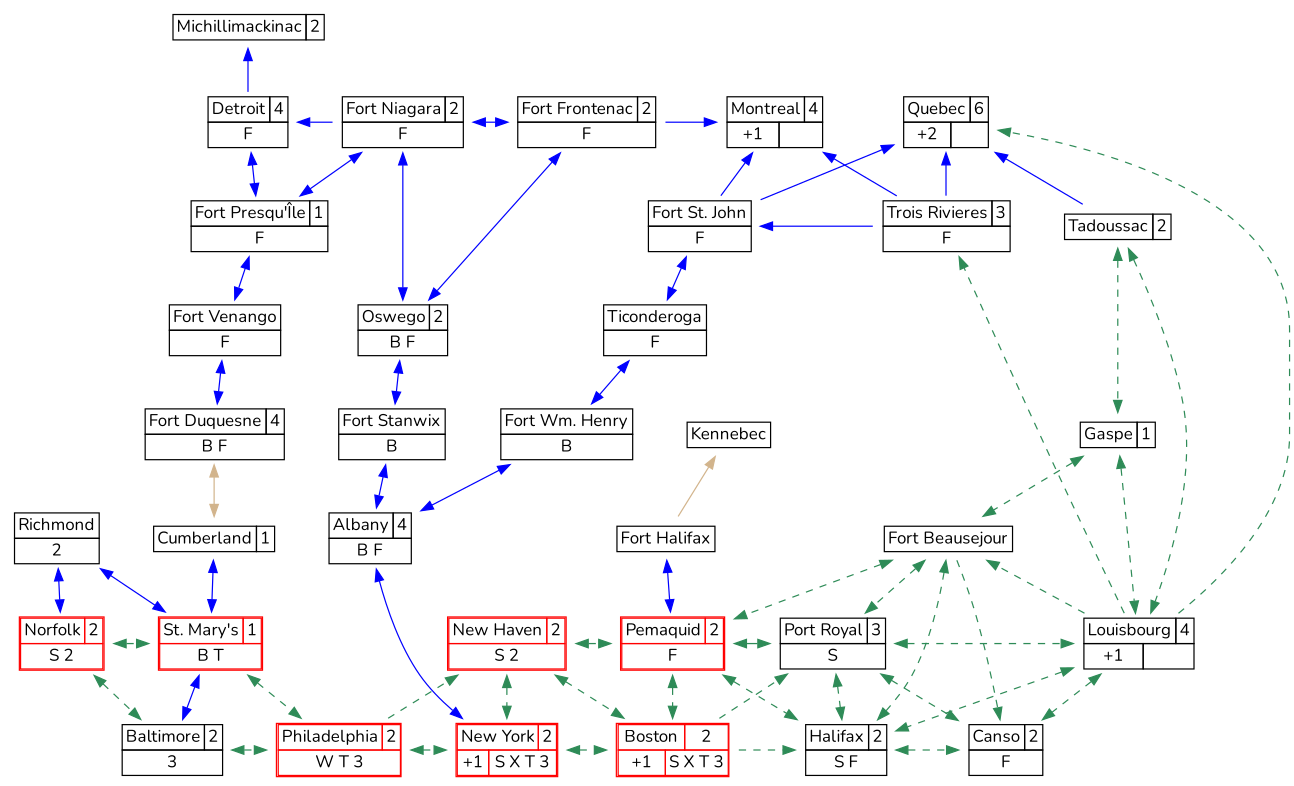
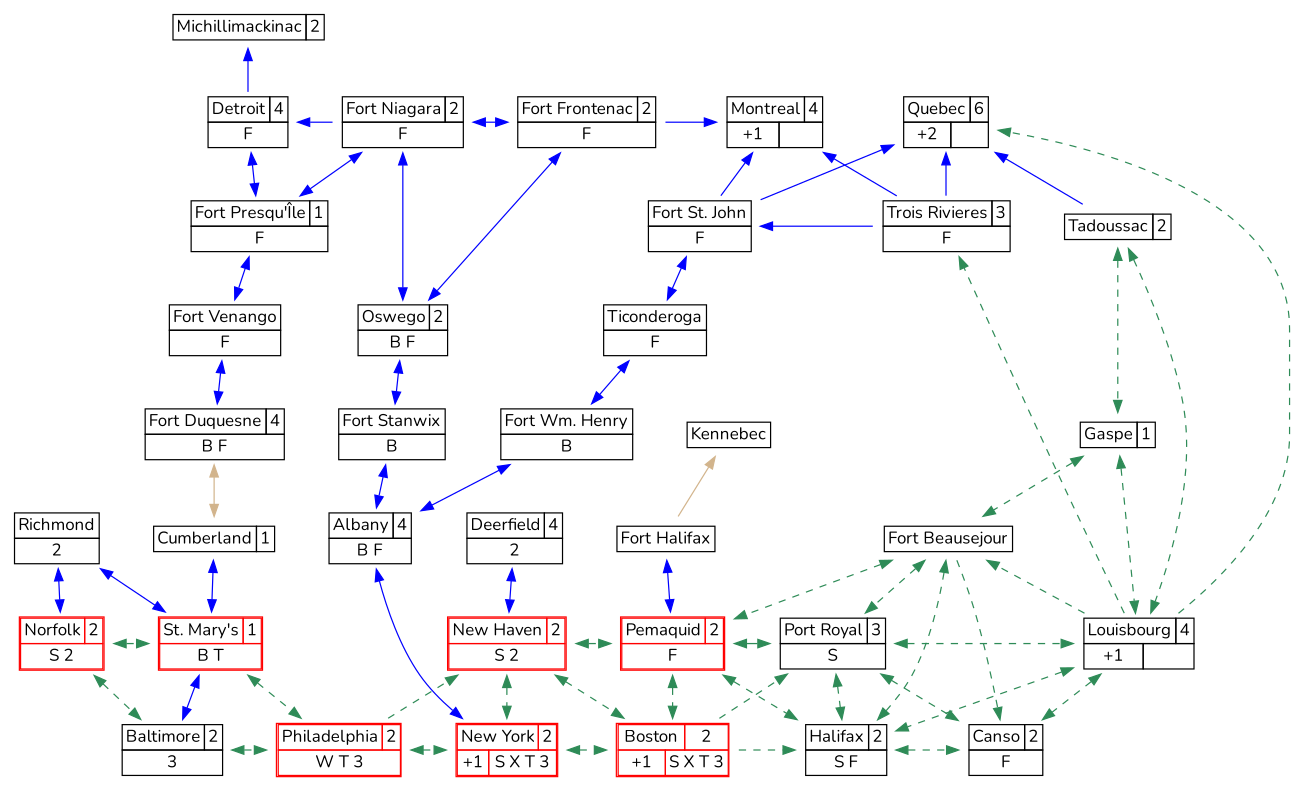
  digraph {
    fontname=Nunito
    nodesep=0.4
    splines=true
    node [fontname=Nunito shape=plaintext]
    edge [color=seagreen dir=both fontname=Nunito style=dashed]
    n1 [label=<<TABLE BORDER="0" CELLBORDER="1" CELLSPACING="0" COLOR="black">                      <TR><TD>Michillimackinac</TD><TD>2</TD></TR>                     </TABLE>>]
    n2 [label=<<TABLE BORDER="0" CELLBORDER="1" CELLSPACING="0" COLOR="black">                      <TR><TD>Detroit</TD><TD>4</TD></TR>                      <TR><TD colspan="2">F</TD></TR>                     </TABLE>>]
    n3 [label=<<TABLE BORDER="0" CELLBORDER="1" CELLSPACING="0" COLOR="black">                      <TR><TD>Fort Niagara</TD><TD>2</TD></TR>                      <TR><TD colspan="2">F</TD></TR>                     </TABLE>>]
    n4 [label=<<TABLE BORDER="0" CELLBORDER="1" CELLSPACING="0" COLOR="black">                      <TR><TD>Fort Frontenac</TD><TD>2</TD></TR>                      <TR><TD colspan="2">F</TD></TR>                     </TABLE>>]
    n5 [label=<<TABLE BORDER="0" CELLBORDER="1" CELLSPACING="0" COLOR="black">                      <TR><TD colspan="2">Montreal</TD><TD>4</TD></TR>                      <TR><TD>+1</TD><TD colspan="2"></TD></TR>                     </TABLE>>]
    n6 [label=<<TABLE BORDER="0" CELLBORDER="1" CELLSPACING="0" COLOR="black">                      <TR><TD colspan="2">Quebec</TD><TD>6</TD></TR>                      <TR><TD>+2</TD><TD colspan="2"></TD></TR>                     </TABLE>>]
    n7 [label=<<TABLE BORDER="0" CELLBORDER="1" CELLSPACING="0" COLOR="black">                      <TR><TD>Fort Presqu'Île</TD><TD>1</TD></TR>                      <TR><TD colspan="2">F</TD></TR>                     </TABLE>>]
    n8 [label=<<TABLE BORDER="0" CELLBORDER="1" CELLSPACING="0" COLOR="black">                      <TR><TD>Fort St. John</TD></TR>                      <TR><TD>F</TD></TR>                     </TABLE>>]
    n9 [label=<<TABLE BORDER="0" CELLBORDER="1" CELLSPACING="0" COLOR="black">                      <TR><TD>Trois Rivieres</TD><TD>3</TD></TR>                      <TR><TD colspan="2">F</TD></TR>                     </TABLE>>]
    n10 [label=<<TABLE BORDER="0" CELLBORDER="1" CELLSPACING="0" COLOR="black">                      <TR><TD>Tadoussac</TD><TD>2</TD></TR>                     </TABLE>>]
    n11 [label=<<TABLE BORDER="0" CELLBORDER="1" CELLSPACING="0" COLOR="black">                      <TR><TD>Fort Venango</TD></TR>                      <TR><TD>F</TD></TR>                     </TABLE>>]
    n12 [label=<<TABLE BORDER="0" CELLBORDER="1" CELLSPACING="0" COLOR="black">                      <TR><TD>Oswego</TD><TD>2</TD></TR>                      <TR><TD colspan="2">B F</TD></TR>                     </TABLE>>]
    n13 [label=<<TABLE BORDER="0" CELLBORDER="1" CELLSPACING="0" COLOR="black">                      <TR><TD>Ticonderoga</TD></TR>                      <TR><TD>F</TD></TR>                     </TABLE>>]
    n14 [label=<<TABLE BORDER="0" CELLBORDER="1" CELLSPACING="0" COLOR="black">                      <TR><TD>Fort Duquesne</TD><TD>4</TD></TR>                      <TR><TD colspan="2">B F</TD></TR>                     </TABLE>>]
    n15 [label=<<TABLE BORDER="0" CELLBORDER="1" CELLSPACING="0" COLOR="black">                      <TR><TD>Fort Stanwix</TD></TR>                      <TR><TD>B</TD></TR>                     </TABLE>>]
    n16 [label=<<TABLE BORDER="0" CELLBORDER="1" CELLSPACING="0" COLOR="black">                      <TR><TD>Fort Wm. Henry</TD></TR>                      <TR><TD>B</TD></TR>                     </TABLE>>]
    n17 [label=<<TABLE BORDER="0" CELLBORDER="1" CELLSPACING="0" COLOR="black">                      <TR><TD>Kennebec</TD></TR>                     </TABLE>>]
    n18 [label=<<TABLE BORDER="0" CELLBORDER="1" CELLSPACING="0" COLOR="black">                      <TR><TD>Gaspe</TD><TD>1</TD></TR>                     </TABLE>>]
    n19 [label=<<TABLE BORDER="0" CELLBORDER="1" CELLSPACING="0" COLOR="black">                      <TR><TD>Richmond</TD></TR>                      <TR><TD>2</TD></TR>                     </TABLE>>]
    n20 [label=<<TABLE BORDER="0" CELLBORDER="1" CELLSPACING="0" COLOR="black">                      <TR><TD>Cumberland</TD><TD>1</TD></TR>                     </TABLE>>]
    n21 [label=<<TABLE BORDER="0" CELLBORDER="1" CELLSPACING="0" COLOR="black">                      <TR><TD>Albany</TD><TD>4</TD></TR>                      <TR><TD colspan="2">B F</TD></TR>                     </TABLE>>]
+   n22 [label=<<TABLE BORDER="0" CELLBORDER="1" CELLSPACING="0" COLOR="black">                      <TR><TD>Deerfield</TD><TD>4</TD></TR>                      <TR><TD colspan="2">2</TD></TR>                     </TABLE>>]
    n23 [label=<<TABLE BORDER="0" CELLBORDER="1" CELLSPACING="0" COLOR="black">                      <TR><TD>Fort Halifax</TD></TR>                     </TABLE>>]
    Dummy [style=invis]
    n25 [label=<<TABLE BORDER="0" CELLBORDER="1" CELLSPACING="0" COLOR="black">                      <TR><TD>Fort Beausejour</TD></TR>                     </TABLE>>]
    n26 [label=<<TABLE BORDER="1" CELLBORDER="1" CELLSPACING="0" COLOR="red">                      <TR><TD>Norfolk</TD><TD>2</TD></TR>                      <TR><TD colspan="2">S 2</TD></TR>                     </TABLE>>]
    n27 [label=<<TABLE BORDER="1" CELLBORDER="1" CELLSPACING="0" COLOR="red">                      <TR><TD>St. Mary's</TD><TD>1</TD></TR>                      <TR><TD colspan="2">B T</TD></TR>                     </TABLE>>]
    n28 [label=<<TABLE BORDER="1" CELLBORDER="1" CELLSPACING="0" COLOR="red">                      <TR><TD>New Haven</TD><TD>2</TD></TR>                      <TR><TD colspan="2">S 2</TD></TR>                     </TABLE>>]
    n29 [label=<<TABLE BORDER="1" CELLBORDER="1" CELLSPACING="0" COLOR="red">                      <TR><TD>Pemaquid</TD><TD>2</TD></TR>                      <TR><TD colspan="2">F</TD></TR>                     </TABLE>>]
    n30 [label=<<TABLE BORDER="0" CELLBORDER="1" CELLSPACING="0" COLOR="black">                      <TR><TD>Port Royal</TD><TD>3</TD></TR>                      <TR><TD colspan="2">S</TD></TR>                     </TABLE>>]
    n31 [label=<<TABLE BORDER="0" CELLBORDER="1" CELLSPACING="0" COLOR="black">                      <TR><TD colspan="2">Louisbourg</TD><TD>4</TD></TR>                      <TR><TD>+1</TD><TD colspan="2"></TD></TR>                     </TABLE>>]
    n32 [label=<<TABLE BORDER="0" CELLBORDER="1" CELLSPACING="0" COLOR="black">                      <TR><TD>Baltimore</TD><TD>2</TD></TR>                      <TR><TD colspan="2">3</TD></TR>                     </TABLE>>]
    n33 [label=<<TABLE BORDER="1" CELLBORDER="1" CELLSPACING="0" COLOR="red">                      <TR><TD>Philadelphia</TD><TD>2</TD></TR>                      <TR><TD colspan="2">W T 3</TD></TR>                     </TABLE>>]
    n34 [label=<<TABLE BORDER="1" CELLBORDER="1" CELLSPACING="0" COLOR="red">                      <TR><TD colspan="2">New York</TD><TD>2</TD></TR>                      <TR><TD>+1</TD><TD colspan="2">S X T 3</TD></TR>                     </TABLE>>]
    n35 [label=<<TABLE BORDER="1" CELLBORDER="1" CELLSPACING="0" COLOR="red">                      <TR><TD colspan="2">Boston</TD><TD>2</TD></TR>                      <TR><TD>+1</TD><TD colspan="2">S X T 3</TD></TR>                     </TABLE>>]
    n36 [label=<<TABLE BORDER="0" CELLBORDER="1" CELLSPACING="0" COLOR="black">                      <TR><TD>Halifax</TD><TD>2</TD></TR>                      <TR><TD colspan="2">S F</TD></TR>                     </TABLE>>]
    n37 [label=<<TABLE BORDER="0" CELLBORDER="1" CELLSPACING="0" COLOR="black">                      <TR><TD>Canso</TD><TD>2</TD></TR>                      <TR><TD colspan="2">F</TD></TR>                     </TABLE>>]
    subgraph sub_1 {
      rank=min
      rankdir=LR
      n1
    }
    subgraph sub_2 {
      rank=same
      rankdir=LR
      n2
      n3
      n4
      n5
      n6
    }
    subgraph sub_3 {
      rank=same
      rankdir=LR
      n7
      n8
      n9
      n10
    }
    subgraph sub_4 {
      rank=same
      rankdir=LR
      n11
      n12
      n13
    }
    subgraph sub_5 {
      rank=same
      rankdir=LR
      n14
      n15
      n16
      n17
      n18
    }
    subgraph sub_6 {
      rank=same
      rankdir=LR
      n19
      n20
      n21
+     n22
      n23
      Dummy
      n25
    }
    subgraph sub_7 {
      rank=same
      rankdir=LR
      n26
      n27
      n28
      n29
      n30
      n31
    }
    subgraph sub_8 {
      rank=max
      rankdir=LR
      n32
      n33
      n34
      n35
      n36
      n37
    }
    n1 -> n2 [color=blue dir=back style=""]
    n2 -> n7 [color=blue style=""]
    n3 -> n2 [color=blue constraint=false dir="" style=""]
    n3 -> n4 [color=blue style=""]
    n3 -> n7 [color=blue style=""]
    n3 -> n12 [color=blue style=""]
    n4 -> n5 [color=blue dir="" style=""]
    n4 -> n12 [color=blue style=""]
    n5 -> n6 [style=invis color="" dir=""]
    n7 -> n8 [style=invis color="" dir=""]
    n7 -> n11 [color=blue style=""]
    n8 -> n5 [color=blue dir="" style=""]
    n8 -> n6 [color=blue dir="" style=""]
    n8 -> n13 [color=blue style=""]
    n9 -> n5 [color=blue dir="" style=""]
    n9 -> n6 [color=blue dir="" style=""]
    n9 -> n8 [color=blue constraint=false dir="" style=""]
    n9 -> n10 [style=invis color="" dir=""]
    n10 -> n6 [color=blue dir="" style=""]
    n10 -> n18
    n10 -> n31
    n11 -> n14 [color=blue style=""]
    n12 -> n15 [color=blue style=""]
    n13 -> n16 [color=blue style=""]
    n14 -> n20 [color=tan style=""]
    n15 -> n21 [color=blue style=""]
    n16 -> n21 [color=blue style=""]
    n18 -> n25
    n18 -> n31
    n19 -> n26 [color=blue style=""]
    n19 -> n27 [color=blue style=""]
    n20 -> n27 [color=blue style=""]
    n21 -> n34 [color=blue style=""]
+   n22 -> n28 [color=blue style=""]
    n23 -> n17 [color=tan dir="" style=""]
    n23 -> Dummy [style=invis color="" dir=""]
    n23 -> n29 [color=blue style=""]
    Dummy -> n25 [style=invis color="" dir=""]
    n25 -> n29
    n25 -> n30
    n25 -> n36
    n25 -> n37 [dir=""]
    n26 -> n27
    n26 -> n32
    n27 -> n32 [color=blue style=""]
    n27 -> n33
    n28 -> n29
    n28 -> n34
    n28 -> n35
    n29 -> n30 [style=solid]
    n29 -> n35
    n29 -> n36
    n30 -> n31
    n30 -> n36
    n30 -> n37
    n31 -> n6 [dir=""]
    n31 -> n9 [dir=""]
    n31 -> n25 [dir=""]
    n31 -> n36
    n31 -> n37
    n32 -> n33
    n33 -> n28 [dir=""]
    n33 -> n34
    n34 -> n35
    n35 -> n30 [dir=""]
    n35 -> n36 [dir=""]
    n36 -> n37
  }
